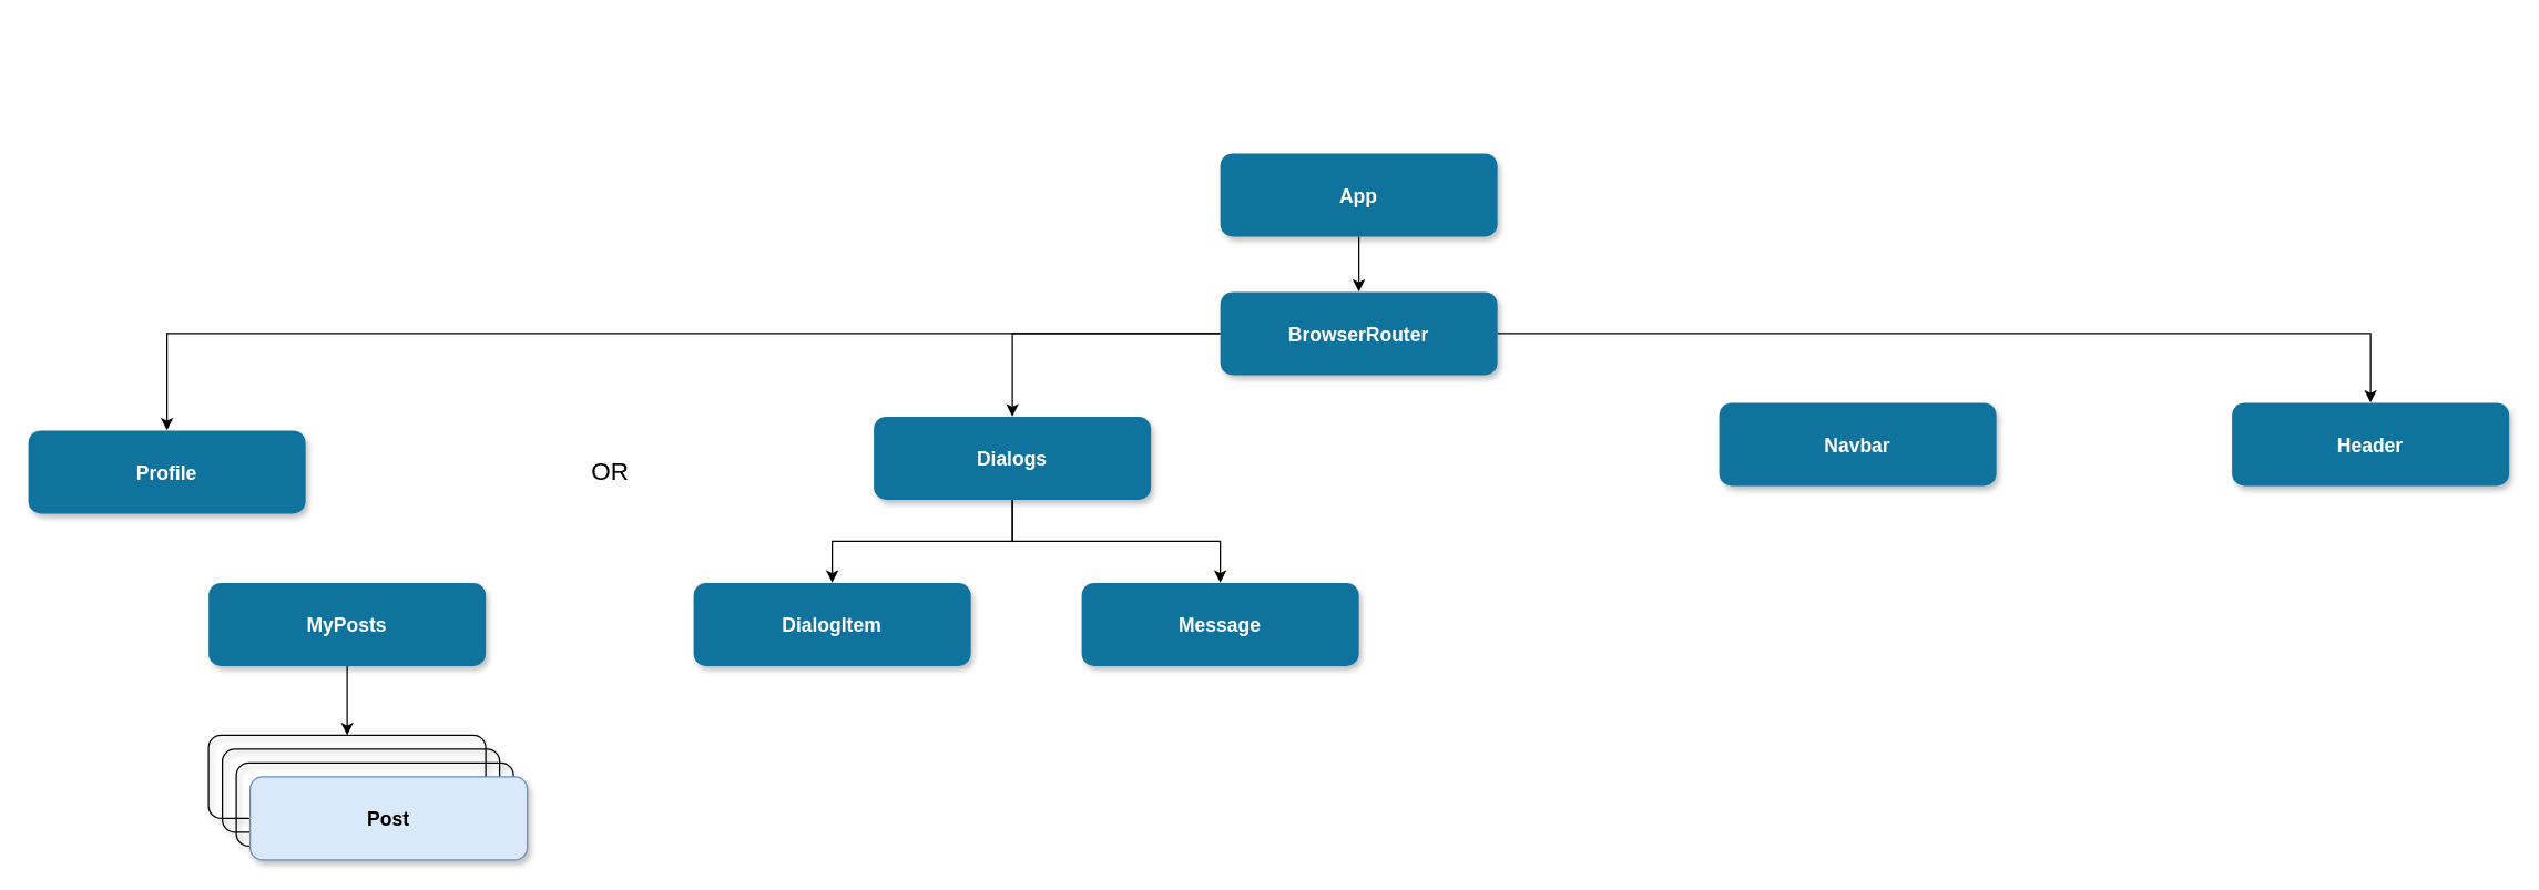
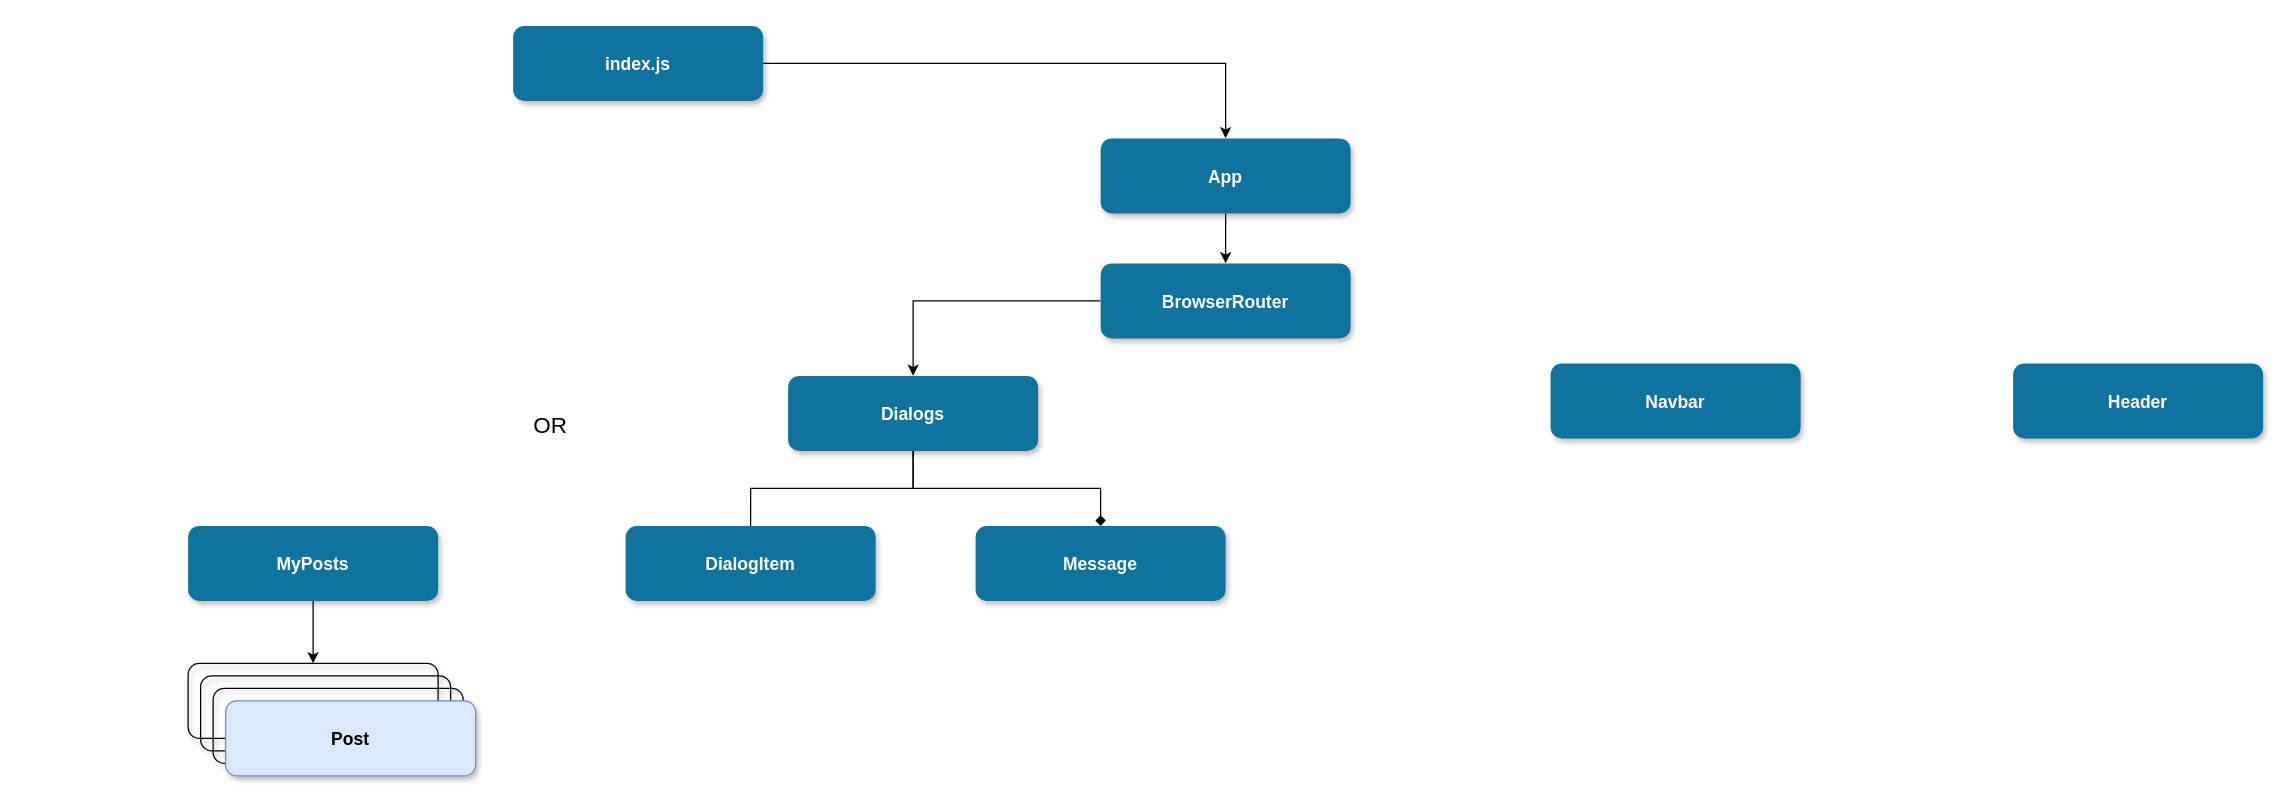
  <mxCell id="0" />
  <mxCell id="1" parent="0" />
+ <mxCell id="2" style="edgeStyle=orthogonalEdgeStyle;rounded=0;orthogonalLoop=1;jettySize=auto;html=1;exitX=1;exitY=0.5;exitDx=0;exitDy=0;" edge="1" parent="1" source="3" target="5"><mxGeometry relative="1" as="geometry" /></mxCell>
+ <mxCell id="3" value="index.js" style="rounded=1;fillColor=#10739E;strokeColor=none;shadow=1;gradientColor=none;fontStyle=1;fontColor=#FFFFFF;fontSize=14;" parent="1" vertex="1"><mxGeometry x="410" y="20" width="200" height="60" as="geometry" /></mxCell>
  <mxCell id="4" style="edgeStyle=orthogonalEdgeStyle;rounded=0;orthogonalLoop=1;jettySize=auto;html=1;exitX=0.5;exitY=1;exitDx=0;exitDy=0;entryX=0.5;entryY=0;entryDx=0;entryDy=0;" edge="1" parent="1" source="5" target="11"><mxGeometry relative="1" as="geometry" /></mxCell>
  <mxCell id="5" value="App" style="rounded=1;fillColor=#10739E;strokeColor=none;shadow=1;gradientColor=none;fontStyle=1;fontColor=#FFFFFF;fontSize=14;" vertex="1" parent="1"><mxGeometry x="880" y="110" width="200" height="60" as="geometry" /></mxCell>
  <mxCell id="6" value="Header" style="rounded=1;fillColor=#10739E;strokeColor=none;shadow=1;gradientColor=none;fontStyle=1;fontColor=#FFFFFF;fontSize=14;" vertex="1" parent="1"><mxGeometry x="1610" y="290" width="200" height="60" as="geometry" /></mxCell>
  <mxCell id="7" value="Navbar" style="rounded=1;fillColor=#10739E;strokeColor=none;shadow=1;gradientColor=none;fontStyle=1;fontColor=#FFFFFF;fontSize=14;" vertex="1" parent="1"><mxGeometry x="1240" y="290" width="200" height="60" as="geometry" /></mxCell>
- <mxCell id="8" style="edgeStyle=orthogonalEdgeStyle;rounded=0;orthogonalLoop=1;jettySize=auto;html=1;exitX=1;exitY=0.5;exitDx=0;exitDy=0;entryX=0.5;entryY=0;entryDx=0;entryDy=0;" edge="1" parent="1" source="11" target="6"><mxGeometry relative="1" as="geometry" /></mxCell>
  <mxCell id="9" style="edgeStyle=orthogonalEdgeStyle;rounded=0;orthogonalLoop=1;jettySize=auto;html=1;exitX=0;exitY=0.5;exitDx=0;exitDy=0;entryX=0.5;entryY=0;entryDx=0;entryDy=0;" edge="1" parent="1" source="11" target="14"><mxGeometry relative="1" as="geometry" /></mxCell>
- <mxCell id="10" style="edgeStyle=orthogonalEdgeStyle;rounded=0;orthogonalLoop=1;jettySize=auto;html=1;exitX=0;exitY=0.5;exitDx=0;exitDy=0;entryX=0.5;entryY=0;entryDx=0;entryDy=0;" edge="1" parent="1" source="11" target="15"><mxGeometry relative="1" as="geometry" /></mxCell>
  <mxCell id="11" value="BrowserRouter" style="rounded=1;fillColor=#10739E;strokeColor=none;shadow=1;gradientColor=none;fontStyle=1;fontColor=#FFFFFF;fontSize=14;" vertex="1" parent="1"><mxGeometry x="880" y="210" width="200" height="60" as="geometry" /></mxCell>
- <mxCell id="12" style="edgeStyle=orthogonalEdgeStyle;rounded=0;orthogonalLoop=1;jettySize=auto;html=1;exitX=0.5;exitY=1;exitDx=0;exitDy=0;entryX=0.5;entryY=0;entryDx=0;entryDy=0;" edge="1" parent="1" source="14" target="21"><mxGeometry relative="1" as="geometry" /></mxCell>
- <mxCell id="13" style="edgeStyle=orthogonalEdgeStyle;rounded=0;orthogonalLoop=1;jettySize=auto;html=1;exitX=0.5;exitY=1;exitDx=0;exitDy=0;entryX=0.5;entryY=0;entryDx=0;entryDy=0;" edge="1" parent="1" source="14" target="20"><mxGeometry relative="1" as="geometry" /></mxCell>
+ <mxCell id="12" style="edgeStyle=orthogonalEdgeStyle;rounded=0;orthogonalLoop=1;jettySize=auto;html=1;exitX=0.5;exitY=1;exitDx=0;exitDy=0;entryX=0.5;entryY=0;entryDx=0;entryDy=0;endArrow=none;" edge="1" parent="1" source="14" target="21"><mxGeometry relative="1" as="geometry" /></mxCell>
+ <mxCell id="13" style="edgeStyle=orthogonalEdgeStyle;rounded=0;orthogonalLoop=1;jettySize=auto;html=1;exitX=0.5;exitY=1;exitDx=0;exitDy=0;entryX=0.5;entryY=0;entryDx=0;entryDy=0;endArrow=diamond;" edge="1" parent="1" source="14" target="20"><mxGeometry relative="1" as="geometry" /></mxCell>
  <mxCell id="14" value="Dialogs" style="rounded=1;fillColor=#10739E;strokeColor=none;shadow=1;gradientColor=none;fontStyle=1;fontColor=#FFFFFF;fontSize=14;" vertex="1" parent="1"><mxGeometry x="630" y="300" width="200" height="60" as="geometry" /></mxCell>
- <mxCell id="15" value="Profile" style="rounded=1;fillColor=#10739E;strokeColor=none;shadow=1;gradientColor=none;fontStyle=1;fontColor=#FFFFFF;fontSize=14;" vertex="1" parent="1"><mxGeometry x="20" y="310" width="200" height="60" as="geometry" /></mxCell>
  <mxCell id="16" value="&lt;font style=&quot;font-size: 18px&quot;&gt;OR&lt;/font&gt;" style="text;html=1;strokeColor=none;fillColor=none;align=center;verticalAlign=middle;whiteSpace=wrap;rounded=0;" vertex="1" parent="1"><mxGeometry x="420" y="330" width="40" height="20" as="geometry" /></mxCell>
  <mxCell id="17" style="edgeStyle=orthogonalEdgeStyle;rounded=0;orthogonalLoop=1;jettySize=auto;html=1;exitX=0.5;exitY=1;exitDx=0;exitDy=0;entryX=0.5;entryY=0;entryDx=0;entryDy=0;" edge="1" parent="1" source="18" target="19"><mxGeometry relative="1" as="geometry" /></mxCell>
  <mxCell id="18" value="MyPosts" style="rounded=1;fillColor=#10739E;strokeColor=none;shadow=1;gradientColor=none;fontStyle=1;fontColor=#FFFFFF;fontSize=14;" vertex="1" parent="1"><mxGeometry x="150" y="420" width="200" height="60" as="geometry" /></mxCell>
  <mxCell id="19" value="" style="rounded=1;shadow=1;fontStyle=1;fontSize=14;fillColor=none;" vertex="1" parent="1"><mxGeometry x="150" y="530" width="200" height="60" as="geometry" /></mxCell>
  <mxCell id="20" value="Message" style="rounded=1;fillColor=#10739E;strokeColor=none;shadow=1;gradientColor=none;fontStyle=1;fontColor=#FFFFFF;fontSize=14;" vertex="1" parent="1"><mxGeometry x="780" y="420" width="200" height="60" as="geometry" /></mxCell>
  <mxCell id="21" value="DialogItem" style="rounded=1;fillColor=#10739E;strokeColor=none;shadow=1;gradientColor=none;fontStyle=1;fontColor=#FFFFFF;fontSize=14;" vertex="1" parent="1"><mxGeometry x="500" y="420" width="200" height="60" as="geometry" /></mxCell>
  <mxCell id="22" value="" style="rounded=1;shadow=1;fontStyle=1;fontSize=14;fillColor=none;" vertex="1" parent="1"><mxGeometry x="160" y="540" width="200" height="60" as="geometry" /></mxCell>
  <mxCell id="23" value="" style="rounded=1;shadow=1;fontStyle=1;fontSize=14;fillColor=none;" vertex="1" parent="1"><mxGeometry x="170" y="550" width="200" height="60" as="geometry" /></mxCell>
  <mxCell id="24" value="Post" style="rounded=1;shadow=1;fontStyle=1;fontSize=14;fillColor=#dae8fc;strokeColor=#6c8ebf;" vertex="1" parent="1"><mxGeometry x="180" y="560" width="200" height="60" as="geometry" /></mxCell>
